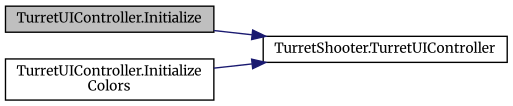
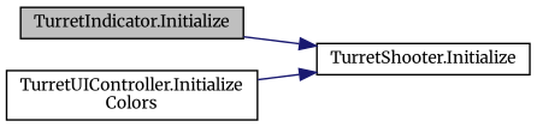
  digraph {
    fontname=Merriweather
    rankdir=RL
    node [color=black fillcolor=white fontname=Merriweather fontsize=10 shape=record style=filled]
    edge [color=midnightblue dir=back fontname=Merriweather fontsize=10 labelfontname=Helvetica labelfontsize=10 style=solid]
-   n1 [fillcolor=grey75 fontcolor=black height=0.2 label="TurretUIController.Initialize" width=0.4]
-   n2 [height=0.2 label="TurretShooter.TurretUIController" width=0.4]
+   n1 [fillcolor=grey75 fontcolor=black height=0.2 label="TurretIndicator.Initialize" width=0.4]
+   n2 [height=0.2 label="TurretShooter.Initialize" width=0.4]
    n3 [height=0.2 label="TurretUIController.Initialize\lColors" width=0.4]
    n2 -> n1
    n2 -> n3
  }
